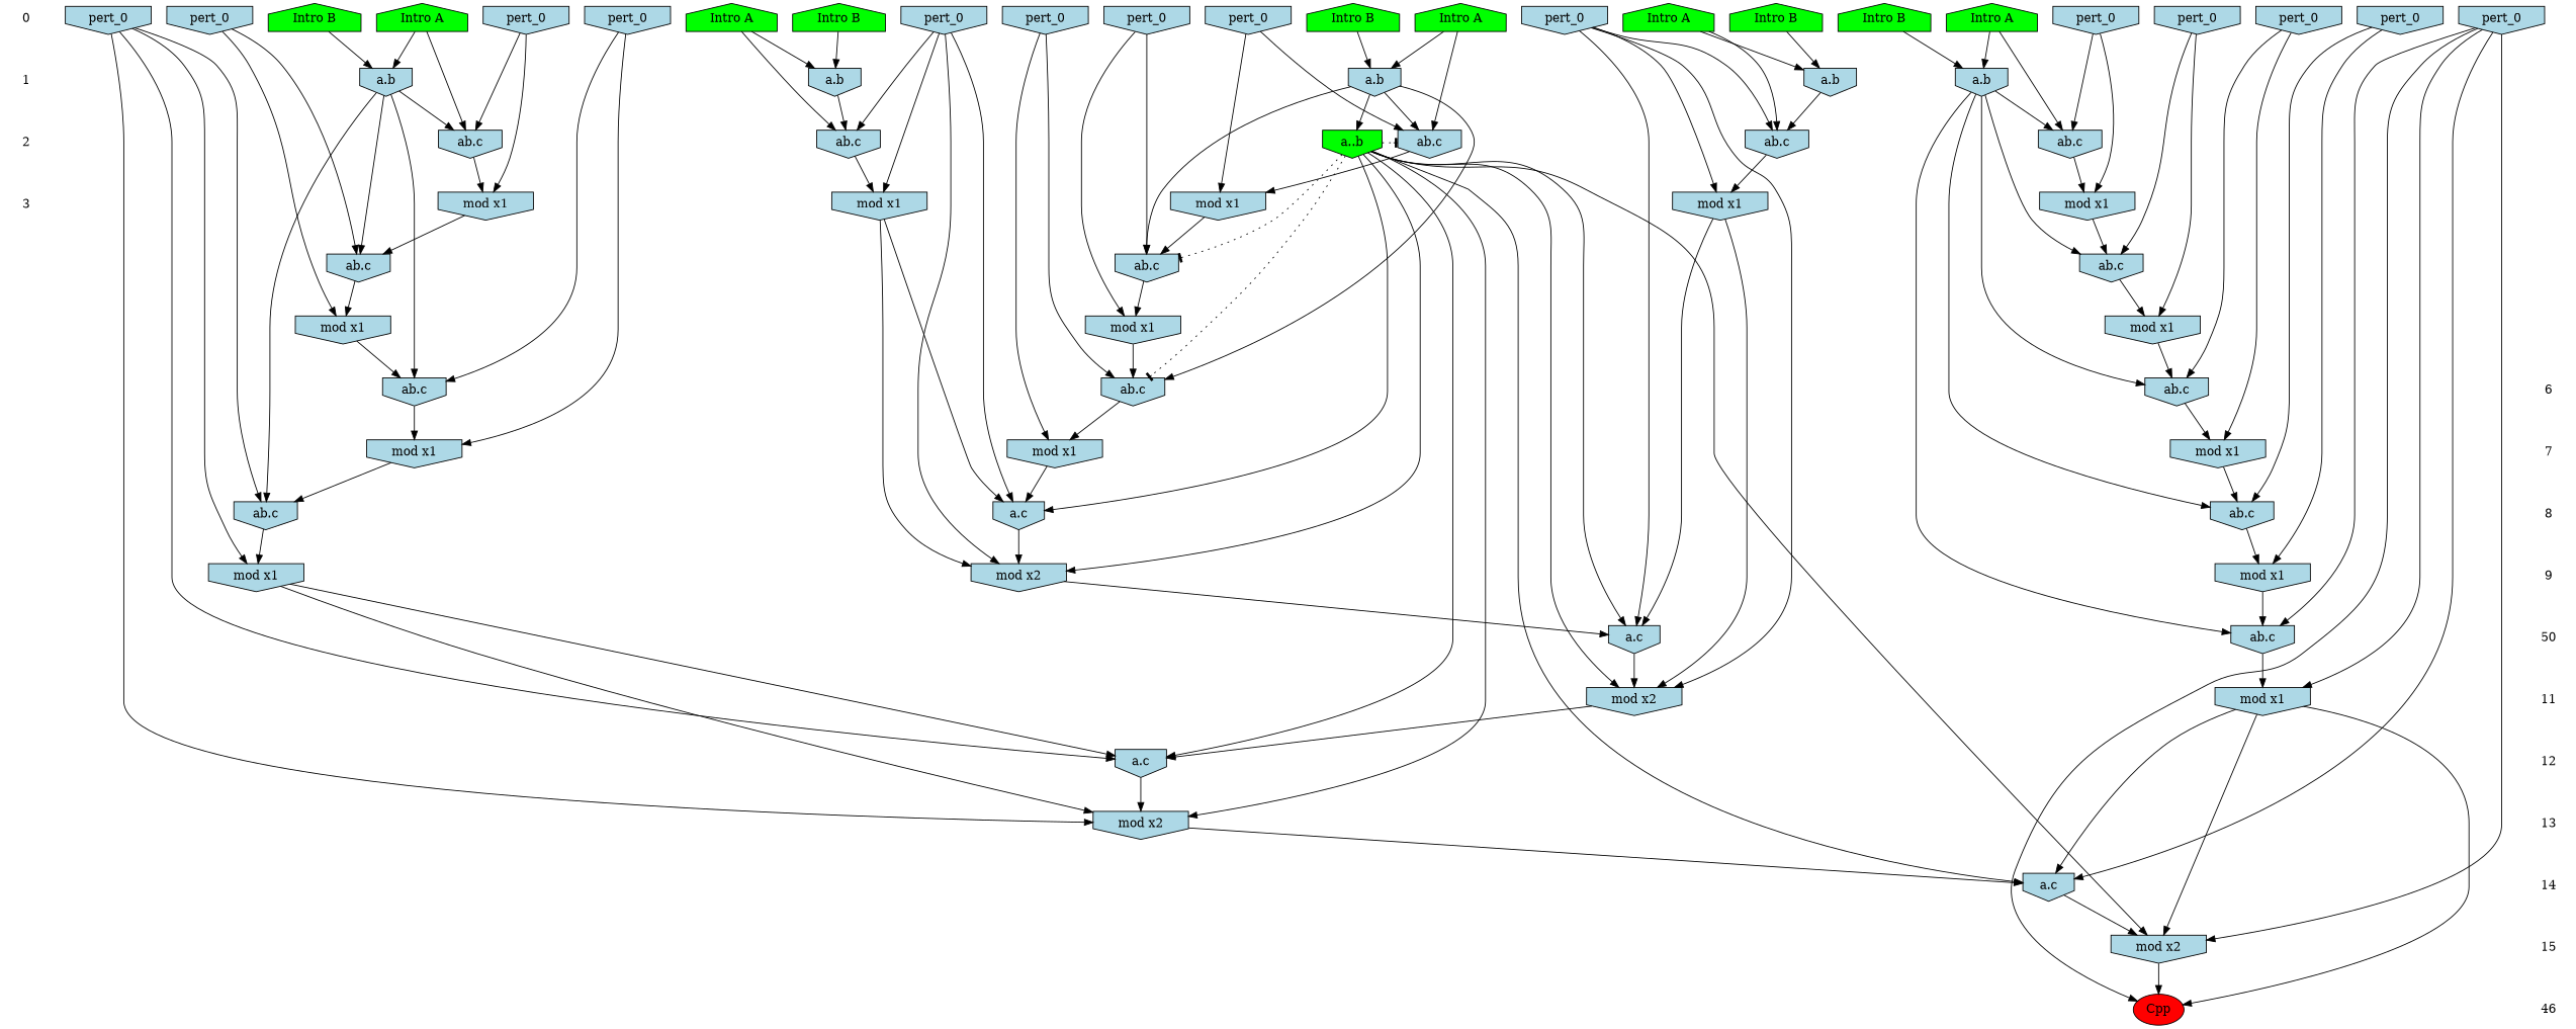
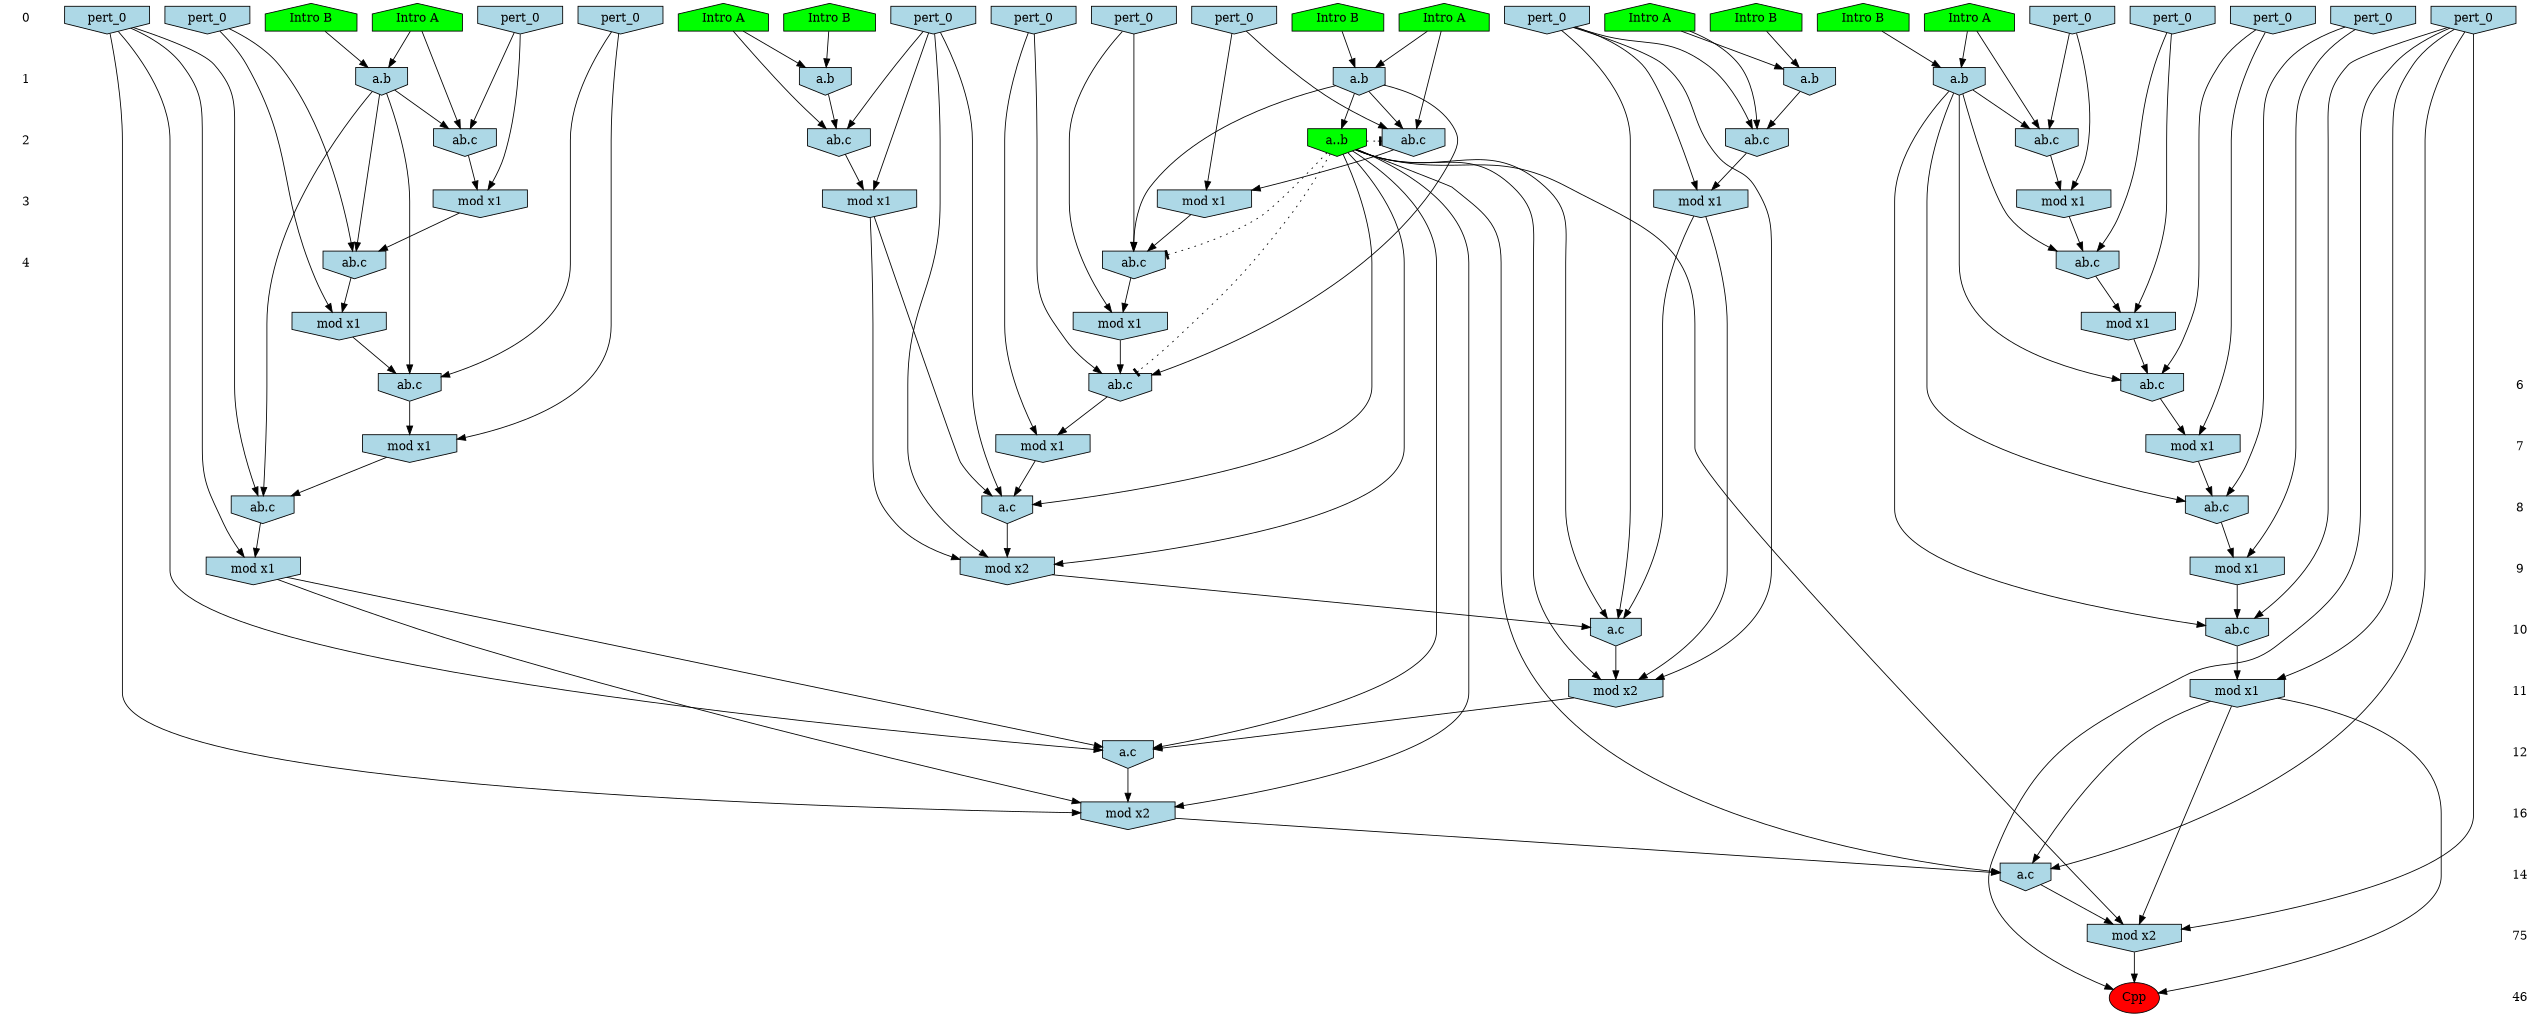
  digraph {
    ranksep=.5
    node [shape=invhouse fillcolor=lightblue style=filled]
    0 [shape=plaintext fillcolor="" style=""]
    n2 [fillcolor=green label="Intro A" shape=house]
    n3 [fillcolor=green label="Intro B" shape=house]
    n4 [fillcolor=green label="Intro A" shape=house]
    n5 [fillcolor=green label="Intro B" shape=house]
    n6 [fillcolor=green label="Intro A" shape=house]
    n7 [fillcolor=green label="Intro A" shape=house]
    n8 [fillcolor=green label="Intro A" shape=house]
    n9 [fillcolor=green label="Intro B" shape=house]
    n10 [fillcolor=green label="Intro B" shape=house]
    n11 [fillcolor=green label="Intro B" shape=house]
    n12 [label=pert_0]
    n13 [label=pert_0]
    n14 [label=pert_0]
    n15 [label=pert_0]
    n16 [label=pert_0]
    n17 [label=pert_0]
    n18 [label=pert_0]
    n19 [label=pert_0]
    n20 [label=pert_0]
    n21 [label=pert_0]
    n22 [label=pert_0]
    n23 [label=pert_0]
    n24 [label=pert_0]
    n25 [label=pert_0]
    1 [shape=plaintext fillcolor="" style=""]
    n27 [label="a.b"]
    n28 [label="a.b"]
    n29 [label="a.b"]
    n30 [label="a.b"]
    n31 [label="a.b"]
    2 [shape=plaintext fillcolor="" style=""]
    n33 [label="ab.c"]
    n34 [label="ab.c"]
    n35 [label="ab.c"]
    n36 [label="ab.c"]
    n37 [label="ab.c"]
    n38 [fillcolor=green label="a..b"]
    3 [shape=plaintext fillcolor="" style=""]
    n40 [label="mod x1"]
    n41 [label="mod x1"]
    n42 [label="mod x1"]
    n43 [label="mod x1"]
    n44 [label="mod x1"]
+   4 [shape=plaintext fillcolor="" style=""]
    n46 [label="ab.c"]
    n47 [label="ab.c"]
    n48 [label="ab.c"]
    n49 [label="mod x1"]
    n50 [label="mod x1"]
    n51 [label="mod x1"]
-   10 [shape=plaintext label=50 fillcolor="" style=""]
+   10 [shape=plaintext fillcolor="" style=""]
    n53 [label="ab.c"]
    n54 [label="a.c"]
    6 [shape=plaintext fillcolor="" style=""]
    n56 [label="ab.c"]
    n57 [label="ab.c"]
    n58 [label="ab.c"]
    7 [shape=plaintext fillcolor="" style=""]
    n60 [label="mod x1"]
    n61 [label="mod x1"]
    n62 [label="mod x1"]
    8 [shape=plaintext fillcolor="" style=""]
    n64 [label="a.c"]
    n65 [label="ab.c"]
    n66 [label="ab.c"]
    9 [shape=plaintext fillcolor="" style=""]
    n68 [label="mod x1"]
    n69 [label="mod x1"]
    n70 [label="mod x2"]
    11 [shape=plaintext fillcolor="" style=""]
    n72 [label="mod x1"]
    n73 [label="mod x2"]
    12 [shape=plaintext fillcolor="" style=""]
    n75 [label="a.c"]
-   13 [shape=plaintext fillcolor="" style=""]
+   13 [shape=plaintext label=16 fillcolor="" style=""]
    n77 [label="mod x2"]
    14 [shape=plaintext fillcolor="" style=""]
    n79 [label="a.c"]
-   15 [shape=plaintext fillcolor="" style=""]
+   15 [shape=plaintext label=75 fillcolor="" style=""]
    n81 [label="mod x2"]
    n82 [label=46 shape=plaintext fillcolor="" style=""]
    n83 [fillcolor=red label=Cpp shape=""]
    subgraph sub_1 {
      rank=same
      0
      n2
      n3
      n4
      n5
      n6
      n7
      n8
      n9
      n10
      n11
      n12
      n13
      n14
      n15
      n16
      n17
      n18
      n19
      n20
      n21
      n22
      n23
      n24
      n25
    }
    subgraph sub_2 {
      rank=same
      1
      n27
      n28
      n29
      n30
      n31
    }
    subgraph sub_3 {
      rank=same
      2
      n33
      n34
      n35
      n36
      n37
      n38
    }
    subgraph sub_4 {
      rank=same
      3
      n40
      n41
      n42
      n43
      n44
    }
    subgraph sub_5 {
      rank=same
+     4
      n46
      n47
      n48
    }
    subgraph sub_6 {
      rank=same
      n49
      n50
      n51
    }
    subgraph sub_7 {
      rank=same
      10
      n53
      n54
    }
    subgraph sub_8 {
      rank=same
      6
      n56
      n57
      n58
    }
    subgraph sub_9 {
      rank=same
      7
      n60
      n61
      n62
    }
    subgraph sub_10 {
      rank=same
      8
      n64
      n65
      n66
    }
    subgraph sub_11 {
      rank=same
      9
      n68
      n69
      n70
    }
    subgraph sub_12 {
      rank=same
      11
      n72
      n73
    }
    subgraph sub_13 {
      rank=same
      12
      n75
    }
    subgraph sub_14 {
      rank=same
      13
      n77
    }
    subgraph sub_15 {
      rank=same
      14
      n79
    }
    subgraph sub_16 {
      rank=same
      15
      n81
    }
    subgraph sub_17 {
      rank=same
      n82
      n83
    }
    0 -> 1 [style=invis]
    n2 -> n28
    n2 -> n34
    n3 -> n29
    n4 -> n31
    n4 -> n33
    n5 -> n27
    n6 -> n30
    n6 -> n35
    n7 -> n29
    n7 -> n37
    n8 -> n27
    n8 -> n36
    n9 -> n28
    n10 -> n31
    n11 -> n30
    n12 -> n58
    n12 -> n62
    n13 -> n37
    n13 -> n40
    n14 -> n56
    n14 -> n60
    n15 -> n48
    n15 -> n50
    n16 -> n66
    n16 -> n69
    n17 -> n47
    n17 -> n51
    n18 -> n35
    n18 -> n43
    n18 -> n54
    n18 -> n73
    n19 -> n36
    n19 -> n44
    n19 -> n64
    n19 -> n70
    n20 -> n46
    n20 -> n49
    n21 -> n65
    n21 -> n68
    n21 -> n75
    n21 -> n77
    n22 -> n34
    n22 -> n42
    n23 -> n53
    n23 -> n72
    n23 -> n79
    n23 -> n81
    n23 -> n83
    n24 -> n33
    n24 -> n41
    n25 -> n57
    n25 -> n61
    1 -> 2 [style=invis]
    n27 -> n36
    n28 -> n34
    n28 -> n48
    n28 -> n57
    n28 -> n65
    n29 -> n37
    n29 -> n38
    n29 -> n46
    n29 -> n56
    n30 -> n35
    n31 -> n33
    n31 -> n47
    n31 -> n53
    n31 -> n58
    n31 -> n66
    2 -> 3 [style=invis]
    n33 -> n41
    n34 -> n42
    n35 -> n43
    n36 -> n44
    n37 -> n40
    n38 -> n37 [arrowhead=tee style=dotted]
    n38 -> n46 [arrowhead=tee style=dotted]
    n38 -> n54
    n38 -> n56 [arrowhead=tee style=dotted]
    n38 -> n64
    n38 -> n70
    n38 -> n73
    n38 -> n75
    n38 -> n77
    n38 -> n79
    n38 -> n81
+   3 -> 4 [style=invis]
    n40 -> n46
    n41 -> n47
    n42 -> n48
    n43 -> n54
    n43 -> n73
    n44 -> n64
    n44 -> n70
    n46 -> n49
    n47 -> n51
    n48 -> n50
    n49 -> n56
    n50 -> n57
    n51 -> n58
    10 -> 11 [style=invis]
    n53 -> n72
    n54 -> n73
    6 -> 7 [style=invis]
    n56 -> n60
    n57 -> n61
    n58 -> n62
    7 -> 8 [style=invis]
    n60 -> n64
    n61 -> n65
    n62 -> n66
    8 -> 9 [style=invis]
    n64 -> n70
    n65 -> n68
    n66 -> n69
    9 -> 10 [style=invis]
    n68 -> n75
    n68 -> n77
    n69 -> n53
    n70 -> n54
    11 -> 12 [style=invis]
    n72 -> n79
    n72 -> n81
    n72 -> n83
    n73 -> n75
    12 -> 13 [style=invis]
    n75 -> n77
    13 -> 14 [style=invis]
    n77 -> n79
    14 -> 15 [style=invis]
    n79 -> n81
    15 -> n82 [style=invis]
    n81 -> n83
  }
